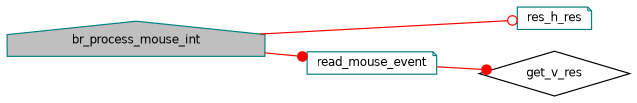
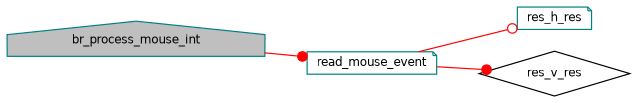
  digraph {
    rankdir=LR
    node [color=teal fillcolor=white fontname=Helvetica fontsize=10 shape=note style=filled]
    edge [arrowhead=dot color=red fontname=Helvetica fontsize=10 labelfontname=Helvetica labelfontsize=10 style=solid]
    n1 [fillcolor=grey75 fontcolor=black height=0.2 label=br_process_mouse_int shape=house width=0.4]
    n2 [height=0.2 label=read_mouse_event width=0.4]
    n3 [height=0.2 label=res_h_res width=0.4]
-   n4 [color=black height=0.2 label=get_v_res shape=diamond width=0.4]
+   n4 [color=black height=0.2 label=res_v_res shape=diamond width=0.4]
    n1 -> n2
-   n1 -> n3 [arrowhead=odot]
+   n2 -> n3 [arrowhead=odot]
    n2 -> n4
  }
